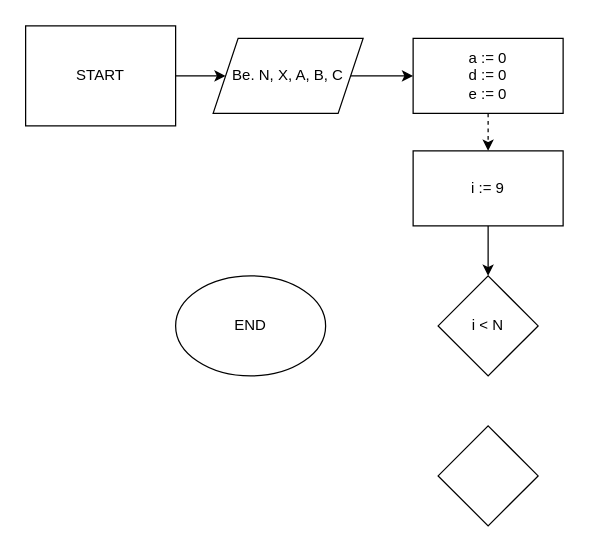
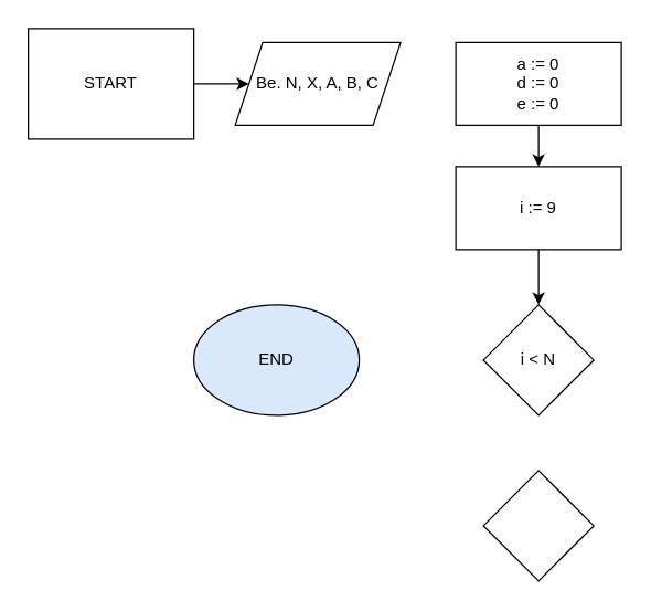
  <mxCell id="0" />
  <mxCell id="1" parent="0" />
  <mxCell id="2" style="edgeStyle=orthogonalEdgeStyle;rounded=0;orthogonalLoop=1;jettySize=auto;html=1;entryX=0;entryY=0.5;entryDx=0;entryDy=0;" edge="1" parent="1" source="3" target="7"><mxGeometry relative="1" as="geometry" /></mxCell>
  <mxCell id="3" value="START" style="whiteSpace=wrap;html=1;rounded=0;" vertex="1" parent="1"><mxGeometry x="20" y="20" width="120" height="80" as="geometry" /></mxCell>
- <mxCell id="4" style="edgeStyle=orthogonalEdgeStyle;rounded=0;orthogonalLoop=1;jettySize=auto;html=1;exitX=0.5;exitY=1;exitDx=0;exitDy=0;entryX=0.5;entryY=0;entryDx=0;entryDy=0;dashed=1;" edge="1" parent="1" source="5" target="9"><mxGeometry relative="1" as="geometry" /></mxCell>
+ <mxCell id="4" style="edgeStyle=orthogonalEdgeStyle;rounded=0;orthogonalLoop=1;jettySize=auto;html=1;exitX=0.5;exitY=1;exitDx=0;exitDy=0;entryX=0.5;entryY=0;entryDx=0;entryDy=0;" edge="1" parent="1" source="5" target="9"><mxGeometry relative="1" as="geometry" /></mxCell>
  <mxCell id="5" value="a := 0&lt;div&gt;d := 0&lt;/div&gt;&lt;div&gt;e := 0&lt;/div&gt;" style="rounded=0;whiteSpace=wrap;html=1;" vertex="1" parent="1"><mxGeometry x="330" y="30" width="120" height="60" as="geometry" /></mxCell>
- <mxCell id="6" style="edgeStyle=orthogonalEdgeStyle;rounded=0;orthogonalLoop=1;jettySize=auto;html=1;entryX=0;entryY=0.5;entryDx=0;entryDy=0;" edge="1" parent="1" source="7" target="5"><mxGeometry relative="1" as="geometry" /></mxCell>
  <mxCell id="7" value="Be. N, X, A, B, C" style="shape=parallelogram;perimeter=parallelogramPerimeter;whiteSpace=wrap;html=1;fixedSize=1;" vertex="1" parent="1"><mxGeometry x="170" y="30" width="120" height="60" as="geometry" /></mxCell>
  <mxCell id="8" style="edgeStyle=orthogonalEdgeStyle;rounded=0;orthogonalLoop=1;jettySize=auto;html=1;entryX=0.5;entryY=0;entryDx=0;entryDy=0;" edge="1" parent="1" source="9" target="10"><mxGeometry relative="1" as="geometry" /></mxCell>
  <mxCell id="9" value="i := 9" style="rounded=0;whiteSpace=wrap;html=1;" vertex="1" parent="1"><mxGeometry x="330" y="120" width="120" height="60" as="geometry" /></mxCell>
  <mxCell id="10" value="i &amp;lt; N" style="rhombus;whiteSpace=wrap;html=1;" vertex="1" parent="1"><mxGeometry x="350" y="220" width="80" height="80" as="geometry" /></mxCell>
- <mxCell id="11" value="END" style="ellipse;whiteSpace=wrap;html=1;" vertex="1" parent="1"><mxGeometry x="140" y="220" width="120" height="80" as="geometry" /></mxCell>
+ <mxCell id="11" value="END" style="ellipse;whiteSpace=wrap;html=1;fillColor=#dae8fc;" vertex="1" parent="1"><mxGeometry x="140" y="220" width="120" height="80" as="geometry" /></mxCell>
  <mxCell id="12" value="" style="rhombus;whiteSpace=wrap;html=1;" vertex="1" parent="1"><mxGeometry x="350" y="340" width="80" height="80" as="geometry" /></mxCell>
